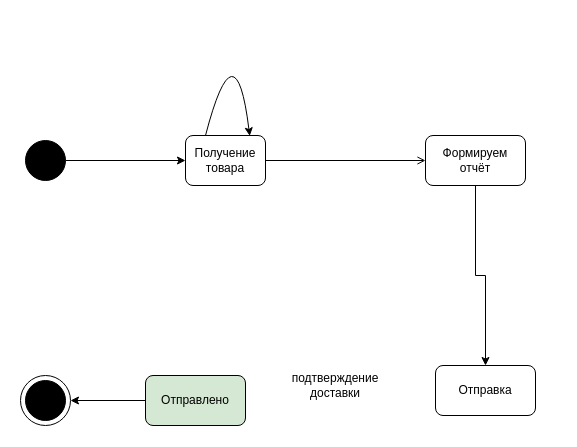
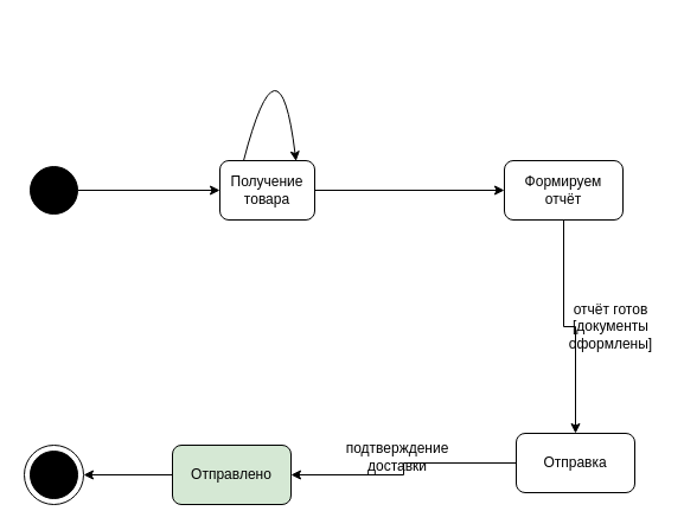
  <mxCell id="0" />
  <mxCell id="1" parent="0" />
  <mxCell id="2" style="edgeStyle=orthogonalEdgeStyle;rounded=0;orthogonalLoop=1;jettySize=auto;html=1;entryX=0;entryY=0.5;entryDx=0;entryDy=0;" edge="1" parent="1" source="3" target="7"><mxGeometry relative="1" as="geometry" /></mxCell>
  <mxCell id="3" value="" style="ellipse;whiteSpace=wrap;html=1;aspect=fixed;fillColor=#000000;" vertex="1" parent="1"><mxGeometry x="25" y="140" width="40" height="40" as="geometry" /></mxCell>
  <mxCell id="4" value="" style="ellipse;whiteSpace=wrap;html=1;aspect=fixed;" vertex="1" parent="1"><mxGeometry x="20" y="375" width="50" height="50" as="geometry" /></mxCell>
  <mxCell id="5" value="" style="ellipse;whiteSpace=wrap;html=1;aspect=fixed;fillColor=#000000;" vertex="1" parent="1"><mxGeometry x="25" y="380" width="40" height="40" as="geometry" /></mxCell>
- <mxCell id="6" style="edgeStyle=orthogonalEdgeStyle;rounded=0;orthogonalLoop=1;jettySize=auto;html=1;entryX=0;entryY=0.5;entryDx=0;entryDy=0;endArrow=open;" edge="1" parent="1" source="7" target="9"><mxGeometry relative="1" as="geometry" /></mxCell>
+ <mxCell id="6" style="edgeStyle=orthogonalEdgeStyle;rounded=0;orthogonalLoop=1;jettySize=auto;html=1;entryX=0;entryY=0.5;entryDx=0;entryDy=0;" edge="1" parent="1" source="7" target="9"><mxGeometry relative="1" as="geometry" /></mxCell>
  <mxCell id="7" value="Получение товара" style="rounded=1;whiteSpace=wrap;html=1;" vertex="1" parent="1"><mxGeometry x="185" y="135" width="80" height="50" as="geometry" /></mxCell>
  <mxCell id="8" style="edgeStyle=orthogonalEdgeStyle;rounded=0;orthogonalLoop=1;jettySize=auto;html=1;entryX=0.5;entryY=0;entryDx=0;entryDy=0;" edge="1" parent="1" source="9" target="11"><mxGeometry relative="1" as="geometry" /></mxCell>
  <mxCell id="9" value="Формируем отчёт" style="rounded=1;whiteSpace=wrap;html=1;" vertex="1" parent="1"><mxGeometry x="425" y="135" width="100" height="50" as="geometry" /></mxCell>
+ <mxCell id="10" style="edgeStyle=orthogonalEdgeStyle;rounded=0;orthogonalLoop=1;jettySize=auto;html=1;entryX=1;entryY=0.5;entryDx=0;entryDy=0;" edge="1" parent="1" source="11" target="13"><mxGeometry relative="1" as="geometry" /></mxCell>
  <mxCell id="11" value="Отправка" style="rounded=1;whiteSpace=wrap;html=1;" vertex="1" parent="1"><mxGeometry x="435" y="365" width="100" height="50" as="geometry" /></mxCell>
  <mxCell id="12" style="edgeStyle=orthogonalEdgeStyle;rounded=0;orthogonalLoop=1;jettySize=auto;html=1;entryX=1;entryY=0.5;entryDx=0;entryDy=0;" edge="1" parent="1" source="13" target="4"><mxGeometry relative="1" as="geometry" /></mxCell>
  <mxCell id="13" value="Отправлено" style="rounded=1;whiteSpace=wrap;html=1;fillColor=#d5e8d4;" vertex="1" parent="1"><mxGeometry x="145" y="375" width="100" height="50" as="geometry" /></mxCell>
  <mxCell id="14" value="подтверждение доставки" style="text;html=1;strokeColor=none;fillColor=none;align=center;verticalAlign=middle;whiteSpace=wrap;rounded=0;" vertex="1" parent="1"><mxGeometry x="295" y="370" width="80" height="30" as="geometry" /></mxCell>
+ <mxCell id="15" value="отчёт готов [документы оформлены]" style="text;html=1;strokeColor=none;fillColor=none;align=center;verticalAlign=middle;whiteSpace=wrap;rounded=0;" vertex="1" parent="1"><mxGeometry x="475" y="260" width="80" height="30" as="geometry" /></mxCell>
  <mxCell id="16" value="" style="curved=1;endArrow=classic;html=1;rounded=0;exitX=0.25;exitY=0;exitDx=0;exitDy=0;entryX=0.803;entryY=0.008;entryDx=0;entryDy=0;entryPerimeter=0;" edge="1" parent="1" source="7" target="7"><mxGeometry width="50" height="50" relative="1" as="geometry"><mxPoint x="215" y="250" as="sourcePoint" /><mxPoint x="325" y="240" as="targetPoint" /><Array as="points"><mxPoint x="235" y="20" /></Array></mxGeometry></mxCell>
